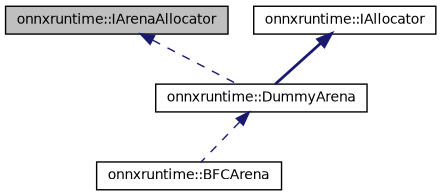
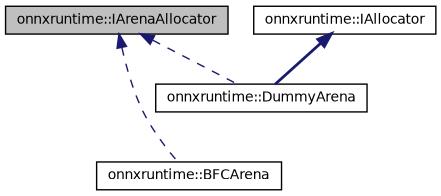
  digraph {
    node [color=black fillcolor=white fontname=Helvetica fontsize=10 shape=record style=filled]
    edge [color=midnightblue dir=back fontname=Helvetica fontsize=10 labelfontname=Helvetica labelfontsize=10 style=dashed]
    n1 [fillcolor=grey75 fontcolor=black height=0.2 label="onnxruntime::IArenaAllocator" width=0.4]
    n2 [height=0.2 label="onnxruntime::BFCArena" width=0.4]
    n3 [height=0.2 label="onnxruntime::DummyArena" width=0.4]
    n4 [height=0.2 label="onnxruntime::IAllocator" width=0.4]
-   n3 -> n2
+   n1 -> n2
    n1 -> n3
    n4 -> n3 [style=bold]
  }
